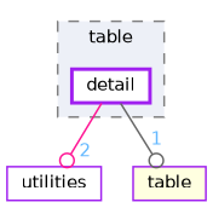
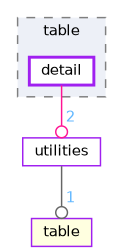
  digraph {
    compound=true
    node [color=purple fillcolor=white fontname=Helvetica fontsize=10 shape=box style=filled]
    edge [arrowhead=odot fontcolor=steelblue1 fontname=Helvetica fontsize=10 labeldistance=1.5 labelfontname=Helvetica labelfontsize=10]
    n1 [height=0.2 label=detail style="filled,bold" width=0.4]
    n2 [height=0.2 label=utilities width=0.4]
    n3 [fillcolor=lightyellow height=0.2 label=table width=0.4]
    subgraph cluster_1 {
      bgcolor="#edf0f7"
      fontname=Helvetica
      fontsize=10
      label=table
      pencolor=grey50
      style="filled,dashed"
      n1
    }
    n1 -> n2 [color=deeppink headlabel=2]
-   n1 -> n3 [color=gray40 headlabel=1]
+   n2 -> n3 [color=gray40 headlabel=1]
  }
